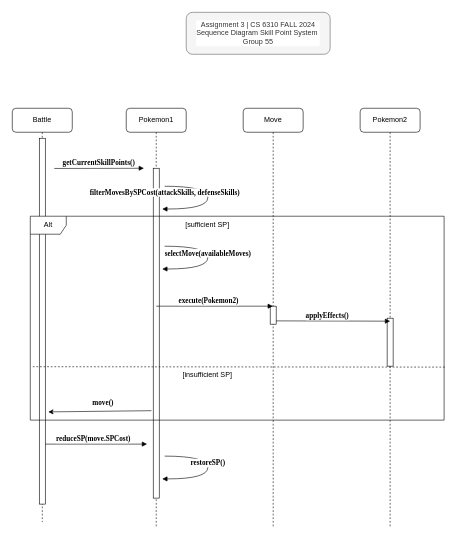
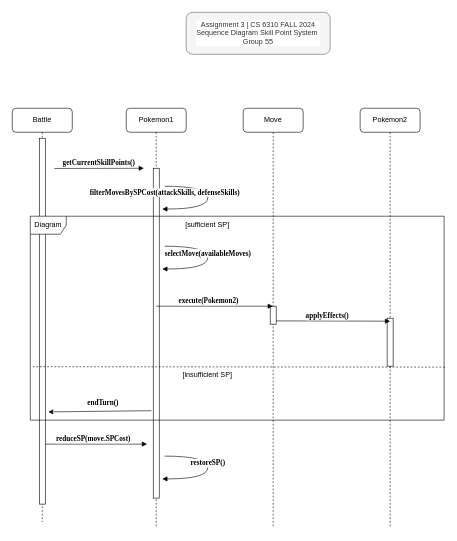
  <mxCell id="0" />
  <mxCell id="1" parent="0" />
  <mxCell id="2" value="&lt;font face=&quot;Helvetica&quot;&gt;&lt;span style=&quot;background-color: rgb(251, 251, 251);&quot;&gt;Pokemon1&lt;/span&gt;&lt;/font&gt;" style="shape=umlLifeline;perimeter=lifelinePerimeter;whiteSpace=wrap;html=1;container=1;collapsible=0;recursiveResize=0;outlineConnect=0;rounded=1;shadow=0;comic=0;labelBackgroundColor=default;strokeWidth=1;fontFamily=Verdana;fontSize=12;align=center;movable=1;resizable=1;rotatable=1;deletable=1;editable=1;locked=0;connectable=1;" parent="1" vertex="1"><mxGeometry x="210" y="180" width="100" height="700" as="geometry" /></mxCell>
  <mxCell id="3" value="" style="html=1;points=[];perimeter=orthogonalPerimeter;rounded=0;shadow=0;comic=0;labelBackgroundColor=default;strokeWidth=1;fontFamily=Verdana;fontSize=12;align=center;" parent="2" vertex="1"><mxGeometry x="45" y="100" width="10" height="550" as="geometry" /></mxCell>
  <mxCell id="4" value="&lt;font face=&quot;Helvetica&quot;&gt;&lt;span style=&quot;background-color: rgb(251, 251, 251);&quot;&gt;Move&lt;/span&gt;&lt;/font&gt;" style="shape=umlLifeline;perimeter=lifelinePerimeter;whiteSpace=wrap;html=1;container=1;collapsible=0;recursiveResize=0;outlineConnect=0;rounded=1;shadow=0;comic=0;labelBackgroundColor=default;strokeWidth=1;fontFamily=Verdana;fontSize=12;align=center;movable=1;resizable=1;rotatable=1;deletable=1;editable=1;locked=0;connectable=1;" parent="1" vertex="1"><mxGeometry x="405" y="180" width="100" height="700" as="geometry" /></mxCell>
  <mxCell id="5" value="" style="html=1;points=[];perimeter=orthogonalPerimeter;rounded=0;shadow=0;comic=0;labelBackgroundColor=default;strokeWidth=1;fontFamily=Verdana;fontSize=12;align=center;" parent="4" vertex="1"><mxGeometry x="45" y="330" width="10" height="30" as="geometry" /></mxCell>
  <mxCell id="6" value="&lt;font face=&quot;Helvetica&quot;&gt;&lt;span style=&quot;background-color: rgb(251, 251, 251);&quot;&gt;Pokemon2&lt;/span&gt;&lt;/font&gt;" style="shape=umlLifeline;perimeter=lifelinePerimeter;whiteSpace=wrap;html=1;container=1;collapsible=0;recursiveResize=0;outlineConnect=0;rounded=1;shadow=0;comic=0;labelBackgroundColor=default;strokeWidth=1;fontFamily=Verdana;fontSize=12;align=center;movable=1;resizable=1;rotatable=1;deletable=1;editable=1;locked=0;connectable=1;" parent="1" vertex="1"><mxGeometry x="600" y="180" width="100" height="700" as="geometry" /></mxCell>
  <mxCell id="7" value="Assignment 3 | CS 6310 FALL 2024&lt;div&gt;Sequence Diagram Skill Point System&amp;nbsp;&lt;/div&gt;&lt;div&gt;Group 55&lt;/div&gt;" style="rounded=1;whiteSpace=wrap;html=1;fillColor=#f5f5f5;fontColor=#333333;strokeColor=#666666;labelBackgroundColor=default;" parent="1" vertex="1"><mxGeometry x="310" y="20" width="240" height="70" as="geometry" /></mxCell>
  <mxCell id="8" value="[sufficient SP]" style="text;html=1;align=center;verticalAlign=middle;resizable=0;points=[];autosize=1;strokeColor=none;fillColor=none;" parent="1" vertex="1"><mxGeometry x="295" y="360" width="100" height="30" as="geometry" /></mxCell>
  <mxCell id="9" value="[insufficient SP]" style="text;html=1;align=center;verticalAlign=middle;resizable=0;points=[];autosize=1;strokeColor=none;fillColor=none;" parent="1" vertex="1"><mxGeometry x="290" y="610" width="110" height="30" as="geometry" /></mxCell>
  <mxCell id="10" value="&lt;font face=&quot;Helvetica&quot;&gt;&lt;span style=&quot;background-color: rgb(251, 251, 251);&quot;&gt;Battle&lt;/span&gt;&lt;/font&gt;" style="shape=umlLifeline;perimeter=lifelinePerimeter;whiteSpace=wrap;html=1;container=0;collapsible=0;recursiveResize=0;outlineConnect=0;rounded=1;shadow=0;comic=0;labelBackgroundColor=default;strokeWidth=1;fontFamily=Verdana;fontSize=12;align=center;movable=1;resizable=1;rotatable=1;deletable=1;editable=1;locked=0;connectable=1;" vertex="1" parent="1"><mxGeometry x="20" y="180" width="100" height="690" as="geometry" /></mxCell>
  <mxCell id="11" value="" style="html=1;points=[];perimeter=orthogonalPerimeter;rounded=0;shadow=0;comic=0;labelBackgroundColor=default;strokeWidth=1;fontFamily=Verdana;fontSize=12;align=center;" vertex="1" parent="1"><mxGeometry x="65" y="230" width="10" height="610" as="geometry" /></mxCell>
  <mxCell id="12" value="&lt;b&gt;filterMovesBySPCost(attackSkills, defenseSkills)&lt;/b&gt;" style="html=1;verticalAlign=bottom;endArrow=block;labelBackgroundColor=default;fontFamily=Verdana;fontSize=12;elbow=vertical;edgeStyle=orthogonalEdgeStyle;curved=1;exitX=0.9;exitY=0.051;exitPerimeter=0;exitDx=0;exitDy=0;" edge="1" parent="1"><mxGeometry x="0.957" y="-18" relative="1" as="geometry"><mxPoint x="274" y="310" as="sourcePoint" /><mxPoint x="270" y="348" as="targetPoint" /><Array as="points"><mxPoint x="346" y="310" /><mxPoint x="346" y="348" /></Array><mxPoint as="offset" /></mxGeometry></mxCell>
- <mxCell id="13" value="Alt" style="shape=umlFrame;whiteSpace=wrap;html=1;pointerEvents=0;" parent="1" vertex="1"><mxGeometry x="50" y="360" width="690" height="340" as="geometry" /></mxCell>
+ <mxCell id="13" value="Diagram" style="shape=umlFrame;whiteSpace=wrap;html=1;pointerEvents=0;" parent="1" vertex="1"><mxGeometry x="50" y="360" width="690" height="340" as="geometry" /></mxCell>
  <mxCell id="14" value="" style="endArrow=none;dashed=1;html=1;rounded=0;exitX=0.006;exitY=0.738;exitDx=0;exitDy=0;exitPerimeter=0;entryX=1.003;entryY=0.74;entryDx=0;entryDy=0;entryPerimeter=0;" parent="1" edge="1" target="13" source="13"><mxGeometry width="50" height="50" relative="1" as="geometry"><mxPoint x="155.38" y="610" as="sourcePoint" /><mxPoint x="534.62" y="610.07" as="targetPoint" /></mxGeometry></mxCell>
  <mxCell id="15" value="&lt;b&gt;selectMove(availableMoves)&lt;/b&gt;" style="html=1;verticalAlign=bottom;endArrow=block;labelBackgroundColor=default;fontFamily=Verdana;fontSize=12;elbow=vertical;edgeStyle=orthogonalEdgeStyle;curved=1;exitX=0.9;exitY=0.051;exitPerimeter=0;exitDx=0;exitDy=0;" edge="1" parent="1"><mxGeometry relative="1" as="geometry"><mxPoint x="274" y="410" as="sourcePoint" /><mxPoint x="270" y="448" as="targetPoint" /><Array as="points"><mxPoint x="346" y="410" /><mxPoint x="346" y="448" /></Array></mxGeometry></mxCell>
  <mxCell id="16" value="" style="html=1;verticalAlign=bottom;endArrow=block;labelBackgroundColor=default;fontFamily=Verdana;fontSize=12;edgeStyle=elbowEdgeStyle;elbow=vertical;" parent="1" edge="1" target="4"><mxGeometry x="-0.423" relative="1" as="geometry"><mxPoint x="260" y="510" as="sourcePoint" /><mxPoint x="429.66" y="510" as="targetPoint" /><mxPoint as="offset" /></mxGeometry></mxCell>
  <mxCell id="17" value="&lt;font face=&quot;Verdana&quot;&gt;&lt;span style=&quot;font-size: 12px;&quot;&gt;&lt;b&gt;execute(Pokemon2)&lt;/b&gt;&lt;/span&gt;&lt;/font&gt;" style="edgeLabel;html=1;align=center;verticalAlign=middle;resizable=0;points=[];labelBackgroundColor=default;" parent="16" vertex="1" connectable="0"><mxGeometry x="-0.466" y="1" relative="1" as="geometry"><mxPoint x="34" y="-9" as="offset" /></mxGeometry></mxCell>
  <mxCell id="18" value="" style="endArrow=classic;html=1;rounded=0;exitX=-0.3;exitY=0.735;exitDx=0;exitDy=0;exitPerimeter=0;" edge="1" parent="1" source="3"><mxGeometry width="50" height="50" relative="1" as="geometry"><mxPoint x="210" y="650" as="sourcePoint" /><mxPoint x="80" y="686.279" as="targetPoint" /></mxGeometry></mxCell>
- <mxCell id="19" value="&lt;font face=&quot;Verdana&quot;&gt;&lt;span style=&quot;font-size: 12px;&quot;&gt;&lt;b&gt;move()&lt;/b&gt;&lt;/span&gt;&lt;/font&gt;" style="edgeLabel;html=1;align=center;verticalAlign=middle;resizable=0;points=[];labelBackgroundColor=default;" vertex="1" connectable="0" parent="1"><mxGeometry x="170" y="670" as="geometry" /></mxCell>
+ <mxCell id="19" value="&lt;font face=&quot;Verdana&quot;&gt;&lt;span style=&quot;font-size: 12px;&quot;&gt;&lt;b&gt;endTurn()&lt;/b&gt;&lt;/span&gt;&lt;/font&gt;" style="edgeLabel;html=1;align=center;verticalAlign=middle;resizable=0;points=[];labelBackgroundColor=default;" vertex="1" connectable="0" parent="1"><mxGeometry x="170" y="670" as="geometry" /></mxCell>
  <mxCell id="20" value="" style="html=1;points=[];perimeter=orthogonalPerimeter;rounded=0;shadow=0;comic=0;labelBackgroundColor=default;strokeWidth=1;fontFamily=Verdana;fontSize=12;align=center;" vertex="1" parent="1"><mxGeometry x="645" y="530" width="10" height="80" as="geometry" /></mxCell>
  <mxCell id="21" value="" style="html=1;verticalAlign=bottom;endArrow=block;labelBackgroundColor=default;fontFamily=Verdana;fontSize=12;edgeStyle=elbowEdgeStyle;elbow=vertical;" edge="1" parent="1"><mxGeometry x="-0.423" relative="1" as="geometry"><mxPoint x="460" y="534.5" as="sourcePoint" /><mxPoint x="650" y="534.5" as="targetPoint" /><mxPoint as="offset" /></mxGeometry></mxCell>
  <mxCell id="22" value="&lt;font face=&quot;Verdana&quot;&gt;&lt;span style=&quot;font-size: 12px;&quot;&gt;&lt;b&gt;applyEffects()&lt;/b&gt;&lt;/span&gt;&lt;/font&gt;" style="edgeLabel;html=1;align=center;verticalAlign=middle;resizable=0;points=[];labelBackgroundColor=default;" vertex="1" connectable="0" parent="21"><mxGeometry x="-0.466" y="1" relative="1" as="geometry"><mxPoint x="34" y="-9" as="offset" /></mxGeometry></mxCell>
  <mxCell id="23" value="" style="html=1;verticalAlign=bottom;endArrow=block;labelBackgroundColor=default;fontFamily=Verdana;fontSize=12;edgeStyle=elbowEdgeStyle;elbow=vertical;" parent="1" edge="1"><mxGeometry x="-0.423" relative="1" as="geometry"><mxPoint x="90" y="280.35" as="sourcePoint" /><mxPoint x="239.5" y="280" as="targetPoint" /><mxPoint as="offset" /><Array as="points"><mxPoint x="60" y="280" /></Array></mxGeometry></mxCell>
  <mxCell id="24" value="&lt;font face=&quot;Verdana&quot;&gt;&lt;span style=&quot;font-size: 12px;&quot;&gt;&lt;b&gt;getCurrentSkillPoints()&lt;/b&gt;&lt;/span&gt;&lt;/font&gt;" style="edgeLabel;html=1;align=center;verticalAlign=middle;resizable=0;points=[];labelBackgroundColor=default;" parent="23" vertex="1" connectable="0"><mxGeometry x="-0.466" y="1" relative="1" as="geometry"><mxPoint x="34" y="-9" as="offset" /></mxGeometry></mxCell>
  <mxCell id="25" value="" style="html=1;verticalAlign=bottom;endArrow=block;labelBackgroundColor=default;fontFamily=Verdana;fontSize=12;edgeStyle=elbowEdgeStyle;elbow=horizontal;" edge="1" parent="1"><mxGeometry x="-0.423" relative="1" as="geometry"><mxPoint x="75" y="740" as="sourcePoint" /><mxPoint x="244.66" y="740" as="targetPoint" /><mxPoint as="offset" /></mxGeometry></mxCell>
  <mxCell id="26" value="&lt;font face=&quot;Verdana&quot;&gt;&lt;span style=&quot;font-size: 12px;&quot;&gt;&lt;b&gt;reduceSP(move.SPCost)&lt;/b&gt;&lt;/span&gt;&lt;/font&gt;" style="edgeLabel;html=1;align=center;verticalAlign=middle;resizable=0;points=[];labelBackgroundColor=default;" vertex="1" connectable="0" parent="25"><mxGeometry x="-0.466" y="1" relative="1" as="geometry"><mxPoint x="34" y="-9" as="offset" /></mxGeometry></mxCell>
  <mxCell id="27" value="&lt;b&gt;restoreSP()&lt;/b&gt;" style="html=1;verticalAlign=bottom;endArrow=block;labelBackgroundColor=default;fontFamily=Verdana;fontSize=12;elbow=vertical;edgeStyle=orthogonalEdgeStyle;curved=1;exitX=0.9;exitY=0.051;exitPerimeter=0;exitDx=0;exitDy=0;" edge="1" parent="1"><mxGeometry relative="1" as="geometry"><mxPoint x="274" y="760" as="sourcePoint" /><mxPoint x="270" y="798" as="targetPoint" /><Array as="points"><mxPoint x="346" y="760" /><mxPoint x="346" y="798" /></Array></mxGeometry></mxCell>
